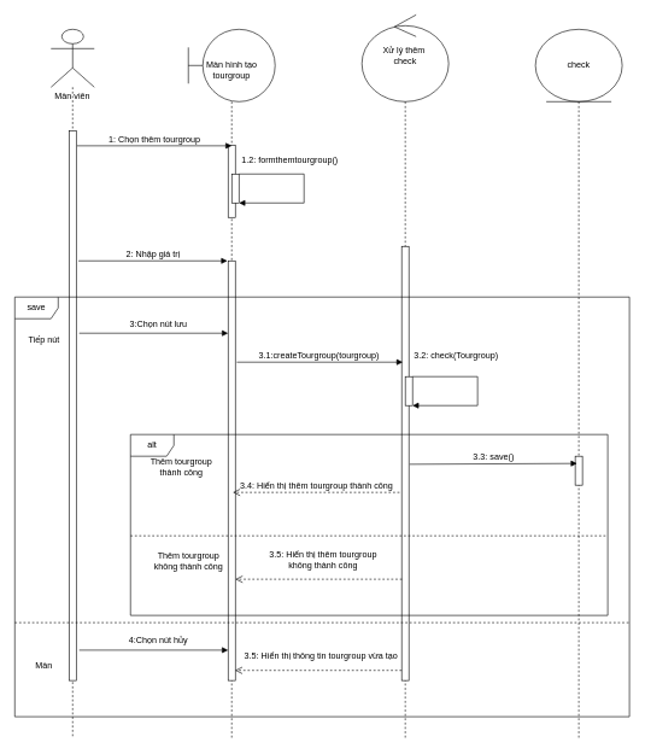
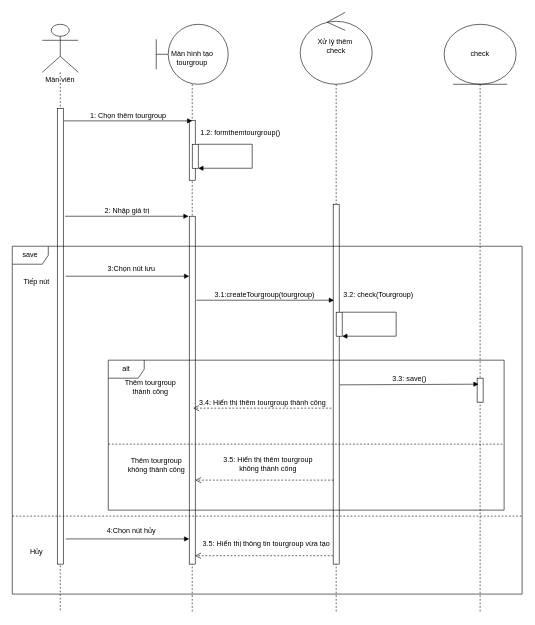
  <mxCell id="0" />
  <mxCell id="1" parent="0" />
  <mxCell id="2" value="&lt;br style=&quot;font-size: 12px;&quot;&gt;&lt;br style=&quot;font-size: 12px;&quot;&gt;&lt;br style=&quot;font-size: 12px;&quot;&gt;Màn viên" style="shape=umlLifeline;participant=umlActor;perimeter=lifelinePerimeter;whiteSpace=wrap;html=1;container=1;collapsible=0;recursiveResize=0;verticalAlign=top;spacingTop=36;outlineConnect=0;size=80;fontSize=12;" parent="1" vertex="1"><mxGeometry x="70" y="40" width="60" height="980" as="geometry" /></mxCell>
  <mxCell id="3" value="" style="html=1;points=[];perimeter=orthogonalPerimeter;fontSize=12;" parent="2" vertex="1"><mxGeometry x="25" y="140" width="10" height="760" as="geometry" /></mxCell>
  <mxCell id="4" value="Màn hình tạo&lt;br style=&quot;font-size: 12px;&quot;&gt;tourgroup" style="shape=umlLifeline;participant=umlBoundary;perimeter=lifelinePerimeter;whiteSpace=wrap;html=1;container=1;collapsible=0;recursiveResize=0;verticalAlign=top;spacingTop=36;outlineConnect=0;size=100;fontSize=12;" parent="1" vertex="1"><mxGeometry x="260" y="40" width="120" height="980" as="geometry" /></mxCell>
  <mxCell id="5" value="" style="html=1;points=[];perimeter=orthogonalPerimeter;fontSize=12;" parent="4" vertex="1"><mxGeometry x="55" y="160" width="10" height="100" as="geometry" /></mxCell>
  <mxCell id="6" value="" style="html=1;points=[];perimeter=orthogonalPerimeter;fontSize=12;" parent="4" vertex="1"><mxGeometry x="55" y="320" width="10" height="580" as="geometry" /></mxCell>
  <mxCell id="7" value="Xử lý thêm&amp;nbsp;&lt;br style=&quot;font-size: 12px;&quot;&gt;check" style="shape=umlLifeline;participant=umlControl;perimeter=lifelinePerimeter;whiteSpace=wrap;html=1;container=1;collapsible=0;recursiveResize=0;verticalAlign=top;spacingTop=36;outlineConnect=0;size=120;fontSize=12;" parent="1" vertex="1"><mxGeometry x="500" width="120" height="1000" as="geometry" y="20" /></mxCell>
  <mxCell id="8" value="" style="html=1;points=[];perimeter=orthogonalPerimeter;fontSize=12;" parent="7" vertex="1"><mxGeometry x="55" y="320" width="10" height="600" as="geometry" /></mxCell>
  <mxCell id="9" value="check" style="shape=umlLifeline;participant=umlEntity;perimeter=lifelinePerimeter;whiteSpace=wrap;html=1;container=1;collapsible=0;recursiveResize=0;verticalAlign=top;spacingTop=36;outlineConnect=0;size=100;fontSize=12;" parent="1" vertex="1"><mxGeometry x="740" y="40" width="120" height="980" as="geometry" /></mxCell>
  <mxCell id="10" value="" style="html=1;points=[];perimeter=orthogonalPerimeter;fontSize=12;" parent="9" vertex="1"><mxGeometry x="55" y="590" width="10" height="40" as="geometry" /></mxCell>
  <mxCell id="11" value="1: Chọn thêm tourgroup" style="html=1;verticalAlign=bottom;endArrow=block;fontSize=12;" parent="1" edge="1"><mxGeometry width="80" relative="1" as="geometry"><mxPoint x="106" y="201" as="sourcePoint" /><mxPoint x="320" y="201" as="targetPoint" /></mxGeometry></mxCell>
  <mxCell id="12" value="" style="html=1;points=[];perimeter=orthogonalPerimeter;fontSize=12;" parent="1" vertex="1"><mxGeometry x="320" y="240" width="10" height="40" as="geometry" /></mxCell>
  <mxCell id="13" value="1.2: formthemtourgroup()" style="html=1;verticalAlign=bottom;endArrow=block;fontSize=12;rounded=0;" parent="1" edge="1"><mxGeometry x="-0.364" y="10" width="80" relative="1" as="geometry"><mxPoint x="330" y="240" as="sourcePoint" /><mxPoint x="330" y="280" as="targetPoint" /><Array as="points"><mxPoint x="420" y="240" /><mxPoint x="420" y="280" /></Array><mxPoint as="offset" /></mxGeometry></mxCell>
  <mxCell id="14" value="2: Nhập giá trị" style="html=1;verticalAlign=bottom;endArrow=block;fontSize=12;" parent="1" edge="1"><mxGeometry width="80" relative="1" as="geometry"><mxPoint x="108" y="360" as="sourcePoint" /><mxPoint x="314" y="360" as="targetPoint" /></mxGeometry></mxCell>
  <mxCell id="15" value="3.1:createTourgroup(tourgroup)&amp;nbsp;" style="html=1;verticalAlign=bottom;endArrow=block;fontSize=12;" parent="1" edge="1"><mxGeometry width="80" relative="1" as="geometry"><mxPoint x="327" y="500" as="sourcePoint" /><mxPoint x="556.5" y="500" as="targetPoint" /></mxGeometry></mxCell>
  <mxCell id="16" value="3:Chọn nút lưu&amp;nbsp;" style="html=1;verticalAlign=bottom;endArrow=block;fontSize=12;" parent="1" edge="1"><mxGeometry x="0.078" y="5" width="80" relative="1" as="geometry"><mxPoint x="109" y="460" as="sourcePoint" /><mxPoint x="315" y="460" as="targetPoint" /><mxPoint y="1" as="offset" /></mxGeometry></mxCell>
  <mxCell id="17" value="" style="html=1;points=[];perimeter=orthogonalPerimeter;fontSize=12;" parent="1" vertex="1"><mxGeometry x="560" y="520" width="10" height="40" as="geometry" /></mxCell>
  <mxCell id="18" value="3.2: check(Tourgroup)" style="html=1;verticalAlign=bottom;endArrow=block;fontSize=12;rounded=0;" parent="1" edge="1"><mxGeometry x="-0.455" y="20" width="80" relative="1" as="geometry"><mxPoint x="570" y="520" as="sourcePoint" /><mxPoint x="570" y="560" as="targetPoint" /><Array as="points"><mxPoint x="660" y="520" /><mxPoint x="660" y="560" /></Array><mxPoint as="offset" /></mxGeometry></mxCell>
  <mxCell id="19" value="3.3: save()" style="html=1;verticalAlign=bottom;endArrow=block;fontSize=12;exitX=1.3;exitY=0.717;exitDx=0;exitDy=0;exitPerimeter=0;" parent="1" edge="1"><mxGeometry width="80" relative="1" as="geometry"><mxPoint x="566" y="641.14" as="sourcePoint" /><mxPoint x="797.5" y="640" as="targetPoint" /></mxGeometry></mxCell>
  <mxCell id="20" value="3.4: Hiển thị thêm tourgroup thành công" style="html=1;verticalAlign=bottom;endArrow=open;dashed=1;endSize=8;fontSize=12;" parent="1" edge="1"><mxGeometry relative="1" as="geometry"><mxPoint x="552" y="680" as="sourcePoint" /><mxPoint x="321.5" y="680" as="targetPoint" /></mxGeometry></mxCell>
  <mxCell id="21" value="3.5: Hiển thị thêm tourgroup &lt;br&gt;không thành công" style="html=1;verticalAlign=bottom;endArrow=open;dashed=1;endSize=8;fontSize=12;" parent="1" edge="1"><mxGeometry x="-0.041" y="-10" relative="1" as="geometry"><mxPoint x="555.5" y="800" as="sourcePoint" /><mxPoint x="325" y="800" as="targetPoint" /><mxPoint x="1" as="offset" /></mxGeometry></mxCell>
  <mxCell id="22" value="" style="endArrow=none;dashed=1;html=1;fontSize=12;" parent="1" edge="1"><mxGeometry width="50" height="50" relative="1" as="geometry"><mxPoint x="180" y="740" as="sourcePoint" /><mxPoint x="840" y="740" as="targetPoint" /></mxGeometry></mxCell>
  <mxCell id="23" value="Thêm tourgroup &lt;br&gt;thành công" style="text;html=1;align=center;verticalAlign=middle;resizable=0;points=[];autosize=1;fontSize=12;" parent="1" vertex="1"><mxGeometry x="200" y="630" width="100" height="30" as="geometry" /></mxCell>
  <mxCell id="24" value="Thêm tourgroup &lt;br&gt;không thành công" style="text;html=1;align=center;verticalAlign=middle;resizable=0;points=[];autosize=1;fontSize=12;" parent="1" vertex="1"><mxGeometry x="205" y="760" width="110" height="30" as="geometry" /></mxCell>
  <mxCell id="25" value="4:Chọn nút hủy&amp;nbsp;" style="html=1;verticalAlign=bottom;endArrow=block;fontSize=12;" parent="1" edge="1"><mxGeometry x="0.078" y="5" width="80" relative="1" as="geometry"><mxPoint x="109" y="898" as="sourcePoint" /><mxPoint x="315" y="898" as="targetPoint" /><mxPoint y="1" as="offset" /></mxGeometry></mxCell>
  <mxCell id="26" value="3.5: Hiển thị thông tin tourgroup vừa tạo&amp;nbsp;" style="html=1;verticalAlign=bottom;endArrow=open;dashed=1;endSize=8;fontSize=12;" parent="1" edge="1"><mxGeometry x="-0.041" y="-10" relative="1" as="geometry"><mxPoint x="555" y="926" as="sourcePoint" /><mxPoint x="324.5" y="926" as="targetPoint" /><mxPoint x="1" as="offset" /></mxGeometry></mxCell>
  <mxCell id="27" value="alt" style="shape=umlFrame;whiteSpace=wrap;html=1;fontSize=12;" parent="1" vertex="1"><mxGeometry x="180" y="600" width="660" height="250" as="geometry" /></mxCell>
  <mxCell id="28" value="save" style="shape=umlFrame;whiteSpace=wrap;html=1;fontSize=12;" parent="1" vertex="1"><mxGeometry y="410" width="850" height="580" as="geometry" x="20" /></mxCell>
  <mxCell id="29" value="" style="endArrow=none;dashed=1;html=1;fontSize=12;" parent="1" edge="1"><mxGeometry width="50" height="50" relative="1" as="geometry"><mxPoint y="860" as="sourcePoint" x="20" /><mxPoint x="870" y="860" as="targetPoint" /></mxGeometry></mxCell>
  <mxCell id="30" value="Tiếp nút" style="text;html=1;align=center;verticalAlign=middle;resizable=0;points=[];autosize=1;fontSize=12;" parent="1" vertex="1"><mxGeometry x="30" y="460" width="60" height="20" as="geometry" /></mxCell>
- <mxCell id="31" value="Màn" style="text;html=1;align=center;verticalAlign=middle;resizable=0;points=[];autosize=1;fontSize=12;" parent="1" vertex="1"><mxGeometry x="40" y="910" width="40" height="20" as="geometry" /></mxCell>
+ <mxCell id="31" value="Hủy" style="text;html=1;align=center;verticalAlign=middle;resizable=0;points=[];autosize=1;fontSize=12;" parent="1" vertex="1"><mxGeometry x="40" y="910" width="40" height="20" as="geometry" /></mxCell>
